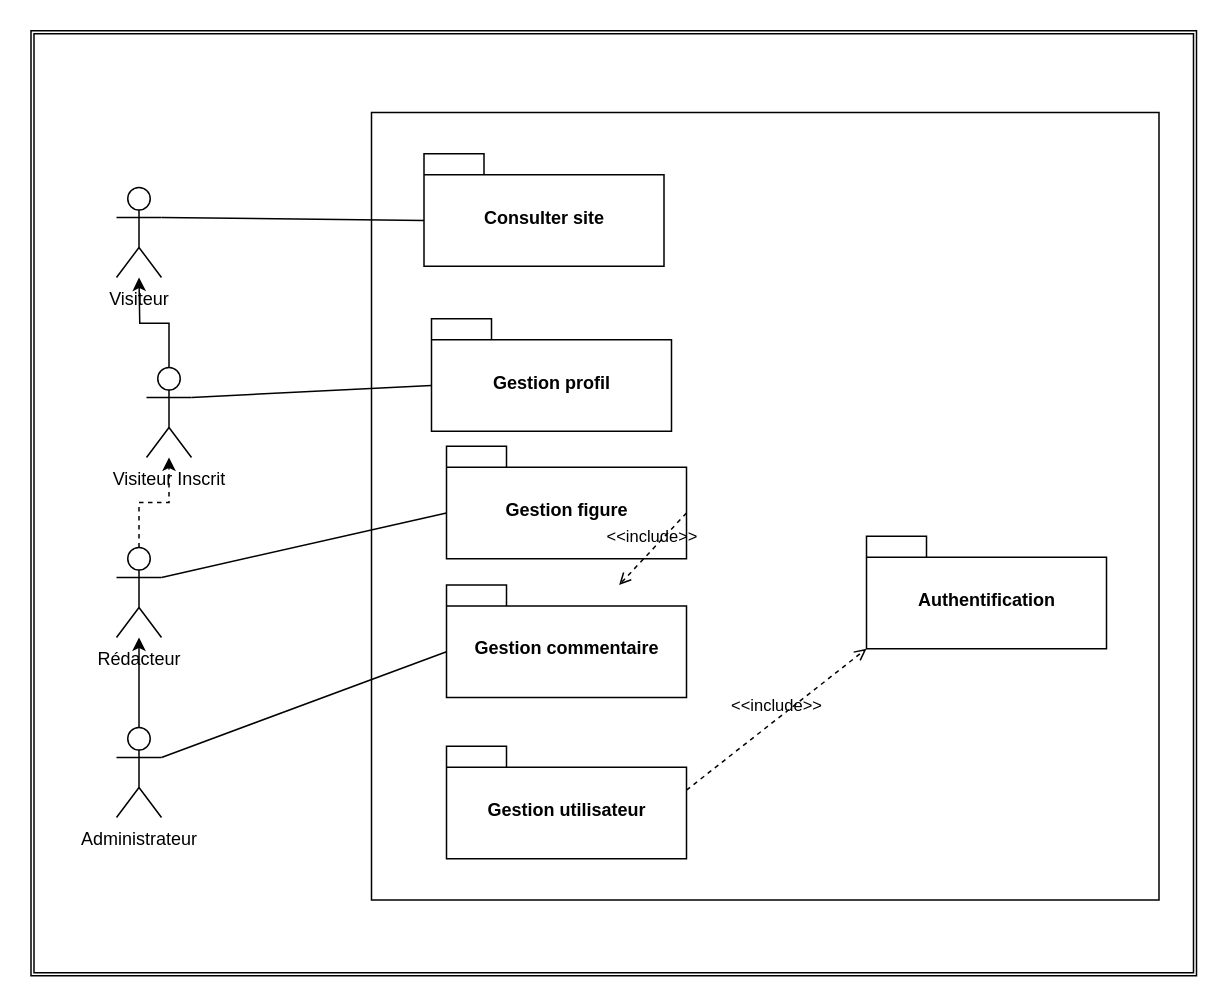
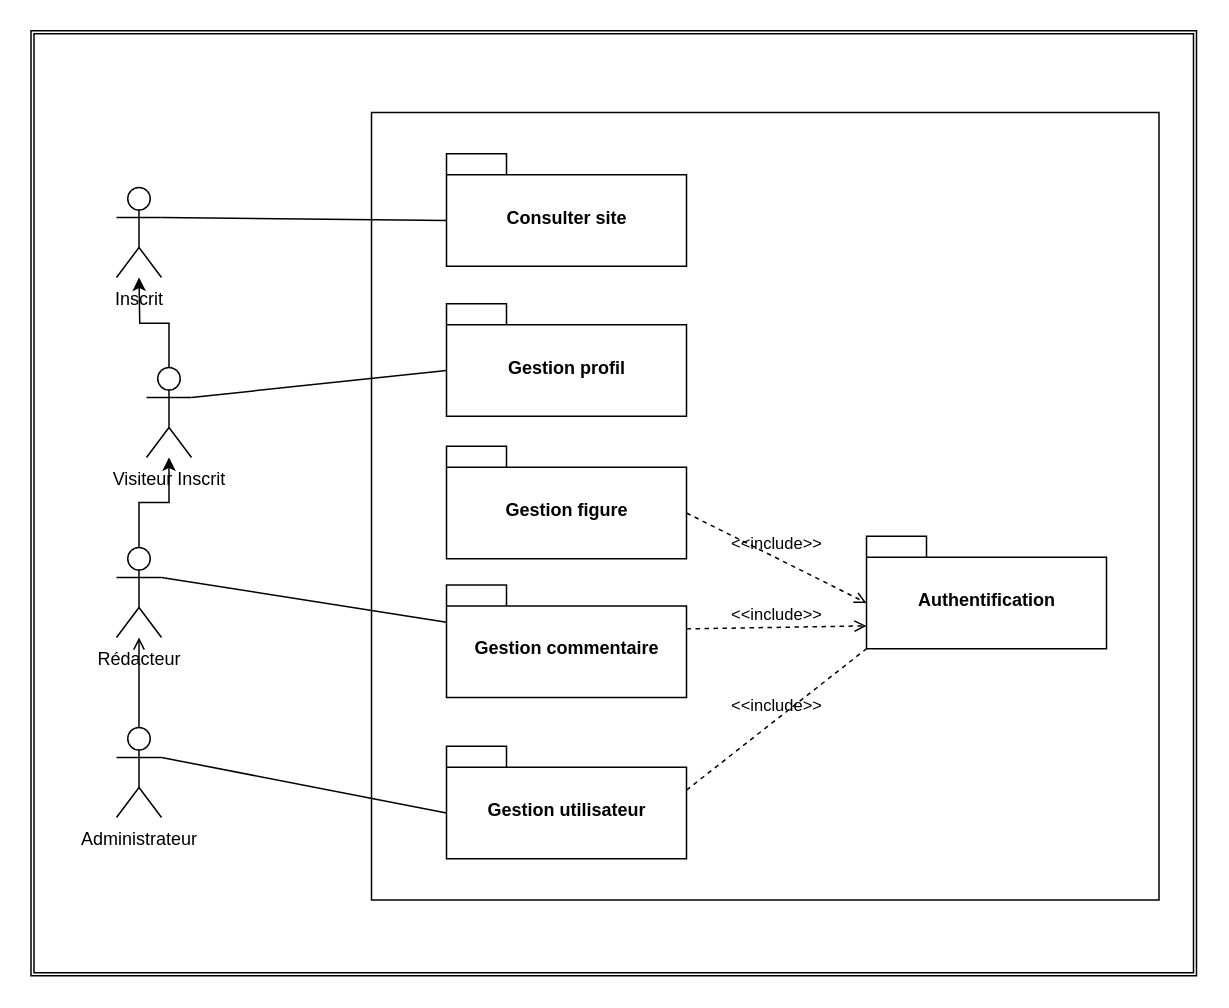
  <mxCell id="0" />
  <mxCell id="1" parent="0" />
  <mxCell id="2" value="" style="shape=ext;double=1;rounded=0;whiteSpace=wrap;html=1;fillColor=#FFFFFF;" vertex="1" parent="1"><mxGeometry x="20" y="20" width="777" height="630" as="geometry" /></mxCell>
- <mxCell id="3" value="Visiteur" style="shape=umlActor;verticalLabelPosition=bottom;labelBackgroundColor=#ffffff;verticalAlign=top;html=1;outlineConnect=0;" vertex="1" parent="1"><mxGeometry x="77" y="124.5" width="30" height="60" as="geometry" /></mxCell>
+ <mxCell id="3" value="Inscrit" style="shape=umlActor;verticalLabelPosition=bottom;labelBackgroundColor=#ffffff;verticalAlign=top;html=1;outlineConnect=0;" vertex="1" parent="1"><mxGeometry x="77" y="124.5" width="30" height="60" as="geometry" /></mxCell>
  <mxCell id="4" style="edgeStyle=orthogonalEdgeStyle;rounded=0;orthogonalLoop=1;jettySize=auto;html=1;exitX=0.5;exitY=0;exitDx=0;exitDy=0;exitPerimeter=0;" edge="1" parent="1" source="5"><mxGeometry relative="1" as="geometry"><mxPoint x="92" y="184.5" as="targetPoint" /></mxGeometry></mxCell>
  <mxCell id="5" value="Visiteur Inscrit" style="shape=umlActor;verticalLabelPosition=bottom;labelBackgroundColor=#ffffff;verticalAlign=top;html=1;outlineConnect=0;" vertex="1" parent="1"><mxGeometry x="97" y="244.5" width="30" height="60" as="geometry" /></mxCell>
- <mxCell id="6" style="edgeStyle=orthogonalEdgeStyle;rounded=0;orthogonalLoop=1;jettySize=auto;html=1;exitX=0.5;exitY=0;exitDx=0;exitDy=0;exitPerimeter=0;dashed=1;" edge="1" parent="1" source="7" target="5"><mxGeometry relative="1" as="geometry" /></mxCell>
+ <mxCell id="6" style="edgeStyle=orthogonalEdgeStyle;rounded=0;orthogonalLoop=1;jettySize=auto;html=1;exitX=0.5;exitY=0;exitDx=0;exitDy=0;exitPerimeter=0;" edge="1" parent="1" source="7" target="5"><mxGeometry relative="1" as="geometry" /></mxCell>
  <mxCell id="7" value="Rédacteur" style="shape=umlActor;verticalLabelPosition=bottom;labelBackgroundColor=#ffffff;verticalAlign=top;html=1;outlineConnect=0;" vertex="1" parent="1"><mxGeometry x="77" y="364.5" width="30" height="60" as="geometry" /></mxCell>
- <mxCell id="8" style="edgeStyle=orthogonalEdgeStyle;rounded=0;orthogonalLoop=1;jettySize=auto;html=1;exitX=0.5;exitY=0;exitDx=0;exitDy=0;exitPerimeter=0;" edge="1" parent="1" source="9" target="7"><mxGeometry relative="1" as="geometry" /></mxCell>
+ <mxCell id="8" style="edgeStyle=orthogonalEdgeStyle;rounded=0;orthogonalLoop=1;jettySize=auto;html=1;exitX=0.5;exitY=0;exitDx=0;exitDy=0;exitPerimeter=0;endArrow=open;" edge="1" parent="1" source="9" target="7"><mxGeometry relative="1" as="geometry" /></mxCell>
  <mxCell id="9" value="&lt;div&gt;Administrateur&lt;/div&gt;" style="shape=umlActor;verticalLabelPosition=bottom;labelBackgroundColor=#ffffff;verticalAlign=top;html=1;outlineConnect=0;" vertex="1" parent="1"><mxGeometry x="77" y="484.5" width="30" height="60" as="geometry" /></mxCell>
  <mxCell id="10" value="" style="whiteSpace=wrap;html=1;aspect=fixed;fillColor=#FFFFFF;" vertex="1" parent="1"><mxGeometry x="247" y="74.5" width="525" height="525" as="geometry" /></mxCell>
- <mxCell id="11" value="Consulter site" style="shape=folder;fontStyle=1;spacingTop=10;tabWidth=40;tabHeight=14;tabPosition=left;html=1;fillColor=#FFFFFF;" vertex="1" parent="1"><mxGeometry x="282" y="102" width="160" height="75" as="geometry" /></mxCell>
- <mxCell id="12" value="Gestion profil" style="shape=folder;fontStyle=1;spacingTop=10;tabWidth=40;tabHeight=14;tabPosition=left;html=1;fillColor=#FFFFFF;" vertex="1" parent="1"><mxGeometry x="287" y="212" width="160" height="75" as="geometry" /></mxCell>
+ <mxCell id="11" value="Consulter site" style="shape=folder;fontStyle=1;spacingTop=10;tabWidth=40;tabHeight=14;tabPosition=left;html=1;fillColor=#FFFFFF;" vertex="1" parent="1"><mxGeometry x="297" y="102" width="160" height="75" as="geometry" /></mxCell>
+ <mxCell id="12" value="Gestion profil" style="shape=folder;fontStyle=1;spacingTop=10;tabWidth=40;tabHeight=14;tabPosition=left;html=1;fillColor=#FFFFFF;" vertex="1" parent="1"><mxGeometry x="297" y="202" width="160" height="75" as="geometry" /></mxCell>
  <mxCell id="13" value="Gestion figure" style="shape=folder;fontStyle=1;spacingTop=10;tabWidth=40;tabHeight=14;tabPosition=left;html=1;fillColor=#FFFFFF;" vertex="1" parent="1"><mxGeometry x="297" y="297" width="160" height="75" as="geometry" /></mxCell>
  <mxCell id="14" value="Gestion commentaire" style="shape=folder;fontStyle=1;spacingTop=10;tabWidth=40;tabHeight=14;tabPosition=left;html=1;fillColor=#FFFFFF;" vertex="1" parent="1"><mxGeometry x="297" y="389.5" width="160" height="75" as="geometry" /></mxCell>
  <mxCell id="15" value="Gestion utilisateur" style="shape=folder;fontStyle=1;spacingTop=10;tabWidth=40;tabHeight=14;tabPosition=left;html=1;fillColor=#FFFFFF;" vertex="1" parent="1"><mxGeometry x="297" y="497" width="160" height="75" as="geometry" /></mxCell>
  <mxCell id="16" value="Authentification" style="shape=folder;fontStyle=1;spacingTop=10;tabWidth=40;tabHeight=14;tabPosition=left;html=1;fillColor=#FFFFFF;" vertex="1" parent="1"><mxGeometry x="577" y="357" width="160" height="75" as="geometry" /></mxCell>
- <mxCell id="17" value="&amp;lt;&amp;lt;include&amp;gt;&amp;gt;" style="edgeStyle=none;html=1;endArrow=open;verticalAlign=bottom;dashed=1;labelBackgroundColor=none;exitX=0;exitY=0;exitDx=160;exitDy=44.5;exitPerimeter=0;" edge="1" parent="1" source="13" target="14"><mxGeometry width="160" relative="1" as="geometry"><mxPoint x="467" y="257" as="sourcePoint" /><mxPoint x="587" y="396" as="targetPoint" /></mxGeometry></mxCell>
- <mxCell id="19" value="&amp;lt;&amp;lt;include&amp;gt;&amp;gt;" style="edgeStyle=none;html=1;endArrow=open;verticalAlign=bottom;dashed=1;labelBackgroundColor=none;exitX=0;exitY=0;exitDx=160;exitDy=29.25;exitPerimeter=0;entryX=0;entryY=0;entryDx=0;entryDy=75;entryPerimeter=0;" edge="1" parent="1" source="15" target="16"><mxGeometry width="160" relative="1" as="geometry"><mxPoint x="477" y="362" as="sourcePoint" /><mxPoint x="597" y="406" as="targetPoint" /></mxGeometry></mxCell>
+ <mxCell id="17" value="&amp;lt;&amp;lt;include&amp;gt;&amp;gt;" style="edgeStyle=none;html=1;endArrow=open;verticalAlign=bottom;dashed=1;labelBackgroundColor=none;exitX=0;exitY=0;exitDx=160;exitDy=44.5;exitPerimeter=0;entryX=0;entryY=0;entryDx=0;entryDy=44.5;entryPerimeter=0;" edge="1" parent="1" source="13" target="16"><mxGeometry width="160" relative="1" as="geometry"><mxPoint x="467" y="257" as="sourcePoint" /><mxPoint x="587" y="396" as="targetPoint" /></mxGeometry></mxCell>
+ <mxCell id="18" value="&amp;lt;&amp;lt;include&amp;gt;&amp;gt;" style="edgeStyle=none;html=1;endArrow=open;verticalAlign=bottom;dashed=1;labelBackgroundColor=none;exitX=0;exitY=0;exitDx=160;exitDy=29.25;exitPerimeter=0;entryX=0;entryY=0;entryDx=0;entryDy=59.75;entryPerimeter=0;" edge="1" parent="1" source="14" target="16"><mxGeometry width="160" relative="1" as="geometry"><mxPoint x="467" y="352" as="sourcePoint" /><mxPoint x="587" y="396" as="targetPoint" /></mxGeometry></mxCell>
+ <mxCell id="19" value="&amp;lt;&amp;lt;include&amp;gt;&amp;gt;" style="edgeStyle=none;html=1;endArrow=none;verticalAlign=bottom;dashed=1;labelBackgroundColor=none;exitX=0;exitY=0;exitDx=160;exitDy=29.25;exitPerimeter=0;entryX=0;entryY=0;entryDx=0;entryDy=75;entryPerimeter=0;" edge="1" parent="1" source="15" target="16"><mxGeometry width="160" relative="1" as="geometry"><mxPoint x="477" y="362" as="sourcePoint" /><mxPoint x="597" y="406" as="targetPoint" /></mxGeometry></mxCell>
  <mxCell id="20" value="" style="endArrow=none;html=1;exitX=1;exitY=0.333;exitDx=0;exitDy=0;exitPerimeter=0;entryX=0;entryY=0;entryDx=0;entryDy=44.5;entryPerimeter=0;" edge="1" parent="1" source="3" target="11"><mxGeometry width="50" height="50" relative="1" as="geometry"><mxPoint x="147" y="327" as="sourcePoint" /><mxPoint x="197" y="277" as="targetPoint" /></mxGeometry></mxCell>
  <mxCell id="21" value="" style="endArrow=none;html=1;exitX=1;exitY=0.333;exitDx=0;exitDy=0;exitPerimeter=0;entryX=0;entryY=0;entryDx=0;entryDy=44.5;entryPerimeter=0;" edge="1" parent="1" source="5" target="12"><mxGeometry width="50" height="50" relative="1" as="geometry"><mxPoint x="117" y="155" as="sourcePoint" /><mxPoint x="307" y="157" as="targetPoint" /></mxGeometry></mxCell>
- <mxCell id="22" value="" style="endArrow=none;html=1;exitX=1;exitY=0.333;exitDx=0;exitDy=0;exitPerimeter=0;entryX=0;entryY=0;entryDx=0;entryDy=44.5;entryPerimeter=0;" edge="1" parent="1" source="7" target="13"><mxGeometry width="50" height="50" relative="1" as="geometry"><mxPoint x="117" y="275" as="sourcePoint" /><mxPoint x="307" y="257" as="targetPoint" /></mxGeometry></mxCell>
- <mxCell id="23" value="" style="endArrow=none;html=1;exitX=1;exitY=0.333;exitDx=0;exitDy=0;exitPerimeter=0;entryX=0;entryY=0;entryDx=0;entryDy=44.5;entryPerimeter=0;" edge="1" parent="1" source="9" target="14"><mxGeometry width="50" height="50" relative="1" as="geometry"><mxPoint x="117" y="427" as="sourcePoint" /><mxPoint x="307" y="368" as="targetPoint" /></mxGeometry></mxCell>
+ <mxCell id="22" value="" style="endArrow=none;html=1;exitX=1;exitY=0.333;exitDx=0;exitDy=0;exitPerimeter=0;" edge="1" parent="1" source="7" target="14"><mxGeometry width="50" height="50" relative="1" as="geometry"><mxPoint x="117" y="275" as="sourcePoint" /><mxPoint x="307" y="257" as="targetPoint" /></mxGeometry></mxCell>
+ <mxCell id="24" value="" style="endArrow=none;html=1;exitX=1;exitY=0.333;exitDx=0;exitDy=0;exitPerimeter=0;entryX=0;entryY=0;entryDx=0;entryDy=44.5;entryPerimeter=0;" edge="1" parent="1" source="9" target="15"><mxGeometry width="50" height="50" relative="1" as="geometry"><mxPoint x="117" y="515" as="sourcePoint" /><mxPoint x="307" y="444" as="targetPoint" /></mxGeometry></mxCell>
